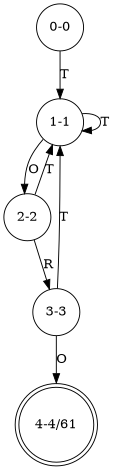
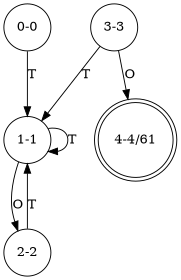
  digraph {
    node [shape=circle]
    n1 [label="0-0"]
    n2 [label="1-1"]
    n3 [label="2-2"]
    n4 [label="3-3"]
    n5 [label="4-4/61" shape=doublecircle]
    n1 -> n2 [label=T]
    n2 -> n2 [label=T]
    n2 -> n3 [label=O]
    n3 -> n2 [label=T]
-   n3 -> n4 [label=R]
    n4 -> n2 [label=T]
    n4 -> n5 [label=O]
  }
